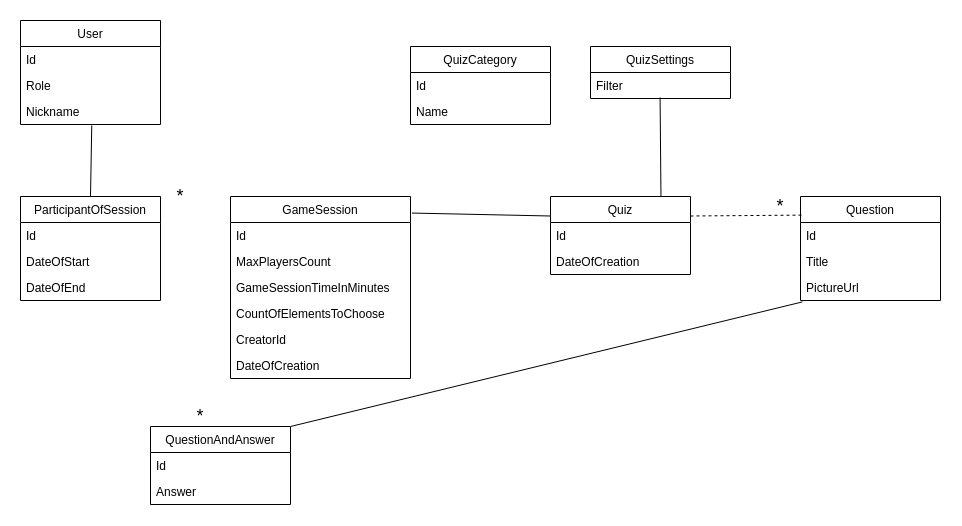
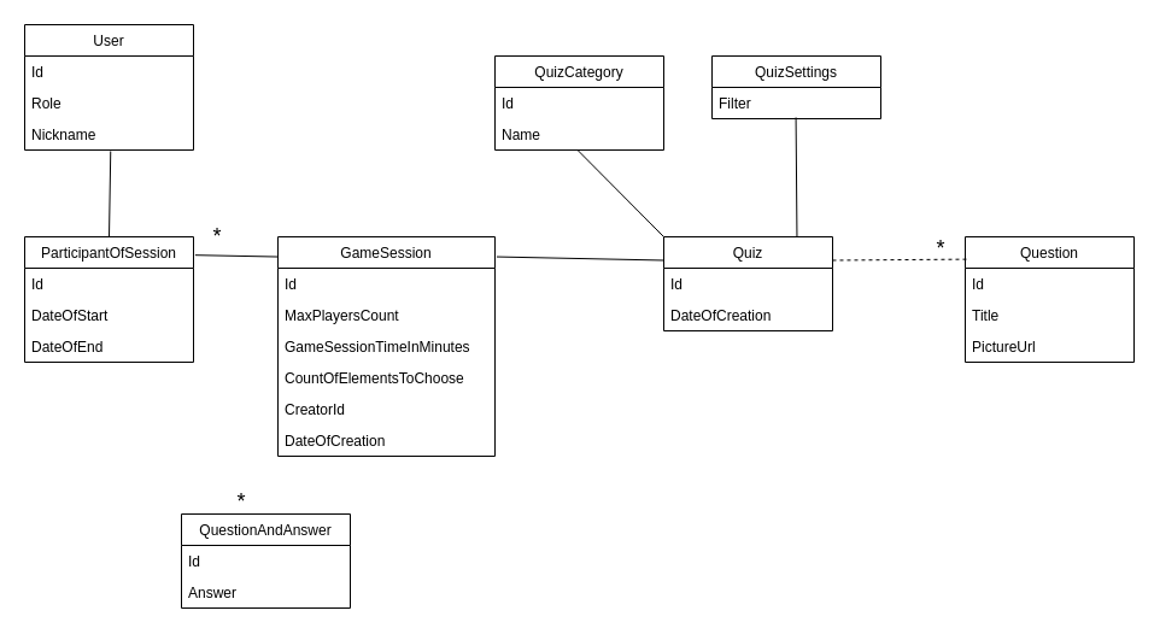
  <mxCell id="0" />
  <mxCell id="1" parent="0" />
  <mxCell id="2" value="Quiz" style="swimlane;fontStyle=0;childLayout=stackLayout;horizontal=1;startSize=26;fillColor=none;horizontalStack=0;resizeParent=1;resizeParentMax=0;resizeLast=0;collapsible=1;marginBottom=0;" parent="1" vertex="1"><mxGeometry x="550" y="196" width="140" height="78" as="geometry" /></mxCell>
  <mxCell id="3" value="Id" style="text;strokeColor=none;fillColor=none;align=left;verticalAlign=top;spacingLeft=4;spacingRight=4;overflow=hidden;rotatable=0;points=[[0,0.5],[1,0.5]];portConstraint=eastwest;" parent="2" vertex="1"><mxGeometry y="26" width="140" height="26" as="geometry" /></mxCell>
  <mxCell id="4" value="DateOfCreation" style="text;strokeColor=none;fillColor=none;align=left;verticalAlign=top;spacingLeft=4;spacingRight=4;overflow=hidden;rotatable=0;points=[[0,0.5],[1,0.5]];portConstraint=eastwest;" parent="2" vertex="1"><mxGeometry y="52" width="140" height="26" as="geometry" /></mxCell>
+ <mxCell id="5" value="" style="endArrow=none;html=1;exitX=0;exitY=0;exitDx=0;exitDy=0;entryX=0.49;entryY=1.004;entryDx=0;entryDy=0;entryPerimeter=0;" parent="1" source="2" target="10" edge="1"><mxGeometry width="50" height="50" relative="1" as="geometry"><mxPoint x="606" y="206" as="sourcePoint" /><mxPoint x="560" y="86" as="targetPoint" /></mxGeometry></mxCell>
  <mxCell id="6" value="" style="endArrow=none;html=1;exitX=0.789;exitY=-0.006;exitDx=0;exitDy=0;exitPerimeter=0;entryX=0.497;entryY=0.96;entryDx=0;entryDy=0;entryPerimeter=0;" parent="1" source="2" target="12" edge="1"><mxGeometry width="50" height="50" relative="1" as="geometry"><mxPoint x="640" y="176" as="sourcePoint" /><mxPoint x="690" y="126" as="targetPoint" /></mxGeometry></mxCell>
  <mxCell id="7" value="" style="endArrow=none;html=1;exitX=1;exitY=0.25;exitDx=0;exitDy=0;entryX=0.01;entryY=0.179;entryDx=0;entryDy=0;entryPerimeter=0;dashed=1;" parent="1" source="2" target="14" edge="1"><mxGeometry width="50" height="50" relative="1" as="geometry"><mxPoint x="670.46" y="205.532" as="sourcePoint" /><mxPoint x="759.58" y="86.96" as="targetPoint" /></mxGeometry></mxCell>
  <mxCell id="8" value="QuizCategory" style="swimlane;fontStyle=0;childLayout=stackLayout;horizontal=1;startSize=26;fillColor=none;horizontalStack=0;resizeParent=1;resizeParentMax=0;resizeLast=0;collapsible=1;marginBottom=0;" parent="1" vertex="1"><mxGeometry x="410" y="46" width="140" height="78" as="geometry" /></mxCell>
  <mxCell id="9" value="Id" style="text;strokeColor=none;fillColor=none;align=left;verticalAlign=top;spacingLeft=4;spacingRight=4;overflow=hidden;rotatable=0;points=[[0,0.5],[1,0.5]];portConstraint=eastwest;" parent="8" vertex="1"><mxGeometry y="26" width="140" height="26" as="geometry" /></mxCell>
  <mxCell id="10" value="Name" style="text;strokeColor=none;fillColor=none;align=left;verticalAlign=top;spacingLeft=4;spacingRight=4;overflow=hidden;rotatable=0;points=[[0,0.5],[1,0.5]];portConstraint=eastwest;" parent="8" vertex="1"><mxGeometry y="52" width="140" height="26" as="geometry" /></mxCell>
  <mxCell id="11" value="QuizSettings" style="swimlane;fontStyle=0;childLayout=stackLayout;horizontal=1;startSize=26;fillColor=none;horizontalStack=0;resizeParent=1;resizeParentMax=0;resizeLast=0;collapsible=1;marginBottom=0;" parent="1" vertex="1"><mxGeometry x="590" y="46" width="140" height="52" as="geometry" /></mxCell>
  <mxCell id="12" value="Filter" style="text;strokeColor=none;fillColor=none;align=left;verticalAlign=top;spacingLeft=4;spacingRight=4;overflow=hidden;rotatable=0;points=[[0,0.5],[1,0.5]];portConstraint=eastwest;" parent="11" vertex="1"><mxGeometry y="26" width="140" height="26" as="geometry" /></mxCell>
  <mxCell id="13" value="&lt;font style=&quot;font-size: 18px&quot;&gt;*&lt;/font&gt;" style="text;html=1;strokeColor=none;fillColor=none;align=center;verticalAlign=middle;whiteSpace=wrap;rounded=0;" parent="1" vertex="1"><mxGeometry x="760" y="196" width="40" height="20" as="geometry" /></mxCell>
  <mxCell id="14" value="Question" style="swimlane;fontStyle=0;childLayout=stackLayout;horizontal=1;startSize=26;fillColor=none;horizontalStack=0;resizeParent=1;resizeParentMax=0;resizeLast=0;collapsible=1;marginBottom=0;" parent="1" vertex="1"><mxGeometry x="800" y="196" width="140" height="104" as="geometry" /></mxCell>
  <mxCell id="15" value="Id" style="text;strokeColor=none;fillColor=none;align=left;verticalAlign=top;spacingLeft=4;spacingRight=4;overflow=hidden;rotatable=0;points=[[0,0.5],[1,0.5]];portConstraint=eastwest;" parent="14" vertex="1"><mxGeometry y="26" width="140" height="26" as="geometry" /></mxCell>
  <mxCell id="16" value="Title" style="text;strokeColor=none;fillColor=none;align=left;verticalAlign=top;spacingLeft=4;spacingRight=4;overflow=hidden;rotatable=0;points=[[0,0.5],[1,0.5]];portConstraint=eastwest;" parent="14" vertex="1"><mxGeometry y="52" width="140" height="26" as="geometry" /></mxCell>
  <mxCell id="17" value="PictureUrl" style="text;strokeColor=none;fillColor=none;align=left;verticalAlign=top;spacingLeft=4;spacingRight=4;overflow=hidden;rotatable=0;points=[[0,0.5],[1,0.5]];portConstraint=eastwest;" parent="14" vertex="1"><mxGeometry y="78" width="140" height="26" as="geometry" /></mxCell>
  <mxCell id="18" value="" style="endArrow=none;html=1;entryX=0;entryY=0.25;entryDx=0;entryDy=0;exitX=1.008;exitY=0.091;exitDx=0;exitDy=0;exitPerimeter=0;" parent="1" source="20" target="2" edge="1"><mxGeometry width="50" height="50" relative="1" as="geometry"><mxPoint x="270" y="126" as="sourcePoint" /><mxPoint x="320" y="76" as="targetPoint" /></mxGeometry></mxCell>
+ <mxCell id="19" value="" style="endArrow=none;html=1;exitX=1.01;exitY=0.146;exitDx=0;exitDy=0;exitPerimeter=0;entryX=0.001;entryY=0.091;entryDx=0;entryDy=0;entryPerimeter=0;" parent="1" source="27" target="20" edge="1"><mxGeometry width="50" height="50" relative="1" as="geometry"><mxPoint x="50" y="276" as="sourcePoint" /><mxPoint x="100" y="226" as="targetPoint" /></mxGeometry></mxCell>
  <mxCell id="20" value="GameSession" style="swimlane;fontStyle=0;childLayout=stackLayout;horizontal=1;startSize=26;fillColor=none;horizontalStack=0;resizeParent=1;resizeParentMax=0;resizeLast=0;collapsible=1;marginBottom=0;" parent="1" vertex="1"><mxGeometry x="230" y="196" width="180" height="182" as="geometry" /></mxCell>
  <mxCell id="21" value="Id" style="text;strokeColor=none;fillColor=none;align=left;verticalAlign=top;spacingLeft=4;spacingRight=4;overflow=hidden;rotatable=0;points=[[0,0.5],[1,0.5]];portConstraint=eastwest;" parent="20" vertex="1"><mxGeometry y="26" width="180" height="26" as="geometry" /></mxCell>
  <mxCell id="22" value="MaxPlayersCount" style="text;strokeColor=none;fillColor=none;align=left;verticalAlign=top;spacingLeft=4;spacingRight=4;overflow=hidden;rotatable=0;points=[[0,0.5],[1,0.5]];portConstraint=eastwest;" parent="20" vertex="1"><mxGeometry y="52" width="180" height="26" as="geometry" /></mxCell>
  <mxCell id="23" value="GameSessionTimeInMinutes" style="text;strokeColor=none;fillColor=none;align=left;verticalAlign=top;spacingLeft=4;spacingRight=4;overflow=hidden;rotatable=0;points=[[0,0.5],[1,0.5]];portConstraint=eastwest;" parent="20" vertex="1"><mxGeometry y="78" width="180" height="26" as="geometry" /></mxCell>
  <mxCell id="24" value="CountOfElementsToChoose" style="text;strokeColor=none;fillColor=none;align=left;verticalAlign=top;spacingLeft=4;spacingRight=4;overflow=hidden;rotatable=0;points=[[0,0.5],[1,0.5]];portConstraint=eastwest;" parent="20" vertex="1"><mxGeometry y="104" width="180" height="26" as="geometry" /></mxCell>
  <mxCell id="25" value="CreatorId" style="text;strokeColor=none;fillColor=none;align=left;verticalAlign=top;spacingLeft=4;spacingRight=4;overflow=hidden;rotatable=0;points=[[0,0.5],[1,0.5]];portConstraint=eastwest;" parent="20" vertex="1"><mxGeometry y="130" width="180" height="26" as="geometry" /></mxCell>
  <mxCell id="26" value="DateOfCreation" style="text;strokeColor=none;fillColor=none;align=left;verticalAlign=top;spacingLeft=4;spacingRight=4;overflow=hidden;rotatable=0;points=[[0,0.5],[1,0.5]];portConstraint=eastwest;" parent="20" vertex="1"><mxGeometry y="156" width="180" height="26" as="geometry" /></mxCell>
  <mxCell id="27" value="ParticipantOfSession" style="swimlane;fontStyle=0;childLayout=stackLayout;horizontal=1;startSize=26;fillColor=none;horizontalStack=0;resizeParent=1;resizeParentMax=0;resizeLast=0;collapsible=1;marginBottom=0;" parent="1" vertex="1"><mxGeometry x="20" y="196" width="140" height="104" as="geometry" /></mxCell>
  <mxCell id="28" value="Id" style="text;strokeColor=none;fillColor=none;align=left;verticalAlign=top;spacingLeft=4;spacingRight=4;overflow=hidden;rotatable=0;points=[[0,0.5],[1,0.5]];portConstraint=eastwest;" parent="27" vertex="1"><mxGeometry y="26" width="140" height="26" as="geometry" /></mxCell>
  <mxCell id="29" value="DateOfStart" style="text;strokeColor=none;fillColor=none;align=left;verticalAlign=top;spacingLeft=4;spacingRight=4;overflow=hidden;rotatable=0;points=[[0,0.5],[1,0.5]];portConstraint=eastwest;" parent="27" vertex="1"><mxGeometry y="52" width="140" height="26" as="geometry" /></mxCell>
  <mxCell id="30" value="DateOfEnd" style="text;strokeColor=none;fillColor=none;align=left;verticalAlign=top;spacingLeft=4;spacingRight=4;overflow=hidden;rotatable=0;points=[[0,0.5],[1,0.5]];portConstraint=eastwest;" parent="27" vertex="1"><mxGeometry y="78" width="140" height="26" as="geometry" /></mxCell>
  <mxCell id="31" value="User" style="swimlane;fontStyle=0;childLayout=stackLayout;horizontal=1;startSize=26;fillColor=none;horizontalStack=0;resizeParent=1;resizeParentMax=0;resizeLast=0;collapsible=1;marginBottom=0;" parent="1" vertex="1"><mxGeometry x="20" y="20" width="140" height="104" as="geometry" /></mxCell>
  <mxCell id="32" value="Id" style="text;strokeColor=none;fillColor=none;align=left;verticalAlign=top;spacingLeft=4;spacingRight=4;overflow=hidden;rotatable=0;points=[[0,0.5],[1,0.5]];portConstraint=eastwest;" parent="31" vertex="1"><mxGeometry y="26" width="140" height="26" as="geometry" /></mxCell>
  <mxCell id="33" value="Role" style="text;strokeColor=none;fillColor=none;align=left;verticalAlign=top;spacingLeft=4;spacingRight=4;overflow=hidden;rotatable=0;points=[[0,0.5],[1,0.5]];portConstraint=eastwest;" parent="31" vertex="1"><mxGeometry y="52" width="140" height="26" as="geometry" /></mxCell>
  <mxCell id="34" value="Nickname" style="text;strokeColor=none;fillColor=none;align=left;verticalAlign=top;spacingLeft=4;spacingRight=4;overflow=hidden;rotatable=0;points=[[0,0.5],[1,0.5]];portConstraint=eastwest;" parent="31" vertex="1"><mxGeometry y="78" width="140" height="26" as="geometry" /></mxCell>
  <mxCell id="35" value="" style="endArrow=none;html=1;entryX=0.509;entryY=1.038;entryDx=0;entryDy=0;entryPerimeter=0;exitX=0.5;exitY=0;exitDx=0;exitDy=0;" parent="1" source="27" target="34" edge="1"><mxGeometry width="50" height="50" relative="1" as="geometry"><mxPoint x="90" y="226" as="sourcePoint" /><mxPoint x="140" y="176" as="targetPoint" /></mxGeometry></mxCell>
- <mxCell id="36" value="" style="endArrow=none;html=1;exitX=1;exitY=0;exitDx=0;exitDy=0;entryX=0.014;entryY=1.054;entryDx=0;entryDy=0;entryPerimeter=0;" parent="1" source="37" target="17" edge="1"><mxGeometry width="50" height="50" relative="1" as="geometry"><mxPoint x="171.4" y="221.184" as="sourcePoint" /><mxPoint x="240.18" y="222.562" as="targetPoint" /></mxGeometry></mxCell>
  <mxCell id="37" value="QuestionAndAnswer" style="swimlane;fontStyle=0;childLayout=stackLayout;horizontal=1;startSize=26;fillColor=none;horizontalStack=0;resizeParent=1;resizeParentMax=0;resizeLast=0;collapsible=1;marginBottom=0;" parent="1" vertex="1"><mxGeometry x="150" y="426" width="140" height="78" as="geometry" /></mxCell>
  <mxCell id="38" value="Id" style="text;strokeColor=none;fillColor=none;align=left;verticalAlign=top;spacingLeft=4;spacingRight=4;overflow=hidden;rotatable=0;points=[[0,0.5],[1,0.5]];portConstraint=eastwest;" parent="37" vertex="1"><mxGeometry y="26" width="140" height="26" as="geometry" /></mxCell>
  <mxCell id="39" value="Answer" style="text;strokeColor=none;fillColor=none;align=left;verticalAlign=top;spacingLeft=4;spacingRight=4;overflow=hidden;rotatable=0;points=[[0,0.5],[1,0.5]];portConstraint=eastwest;" parent="37" vertex="1"><mxGeometry y="52" width="140" height="26" as="geometry" /></mxCell>
  <mxCell id="40" value="&lt;font style=&quot;font-size: 18px&quot;&gt;*&lt;/font&gt;" style="text;html=1;strokeColor=none;fillColor=none;align=center;verticalAlign=middle;whiteSpace=wrap;rounded=0;" parent="1" vertex="1"><mxGeometry x="180" y="406" width="40" height="20" as="geometry" /></mxCell>
  <mxCell id="41" value="&lt;font style=&quot;font-size: 18px&quot;&gt;*&lt;/font&gt;" style="text;html=1;strokeColor=none;fillColor=none;align=center;verticalAlign=middle;whiteSpace=wrap;rounded=0;" vertex="1" parent="1"><mxGeometry x="160" y="186" width="40" height="20" as="geometry" /></mxCell>
